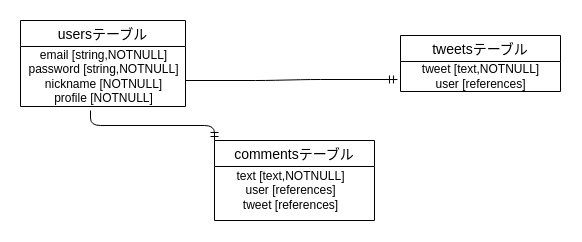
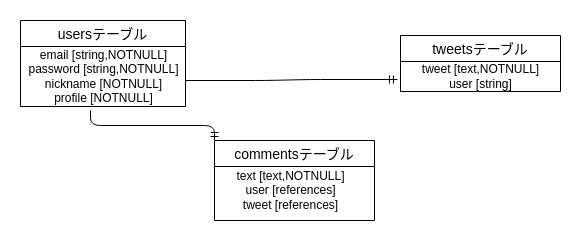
  <mxCell id="0" />
  <mxCell id="1" parent="0" />
  <mxCell id="2" value="usersテーブル" style="swimlane;fontStyle=0;childLayout=stackLayout;horizontal=1;startSize=26;horizontalStack=0;resizeParent=1;resizeParentMax=0;resizeLast=0;collapsible=1;marginBottom=0;align=center;fontSize=14;" parent="1" vertex="1"><mxGeometry x="20" y="20" width="165" height="86" as="geometry" /></mxCell>
  <mxCell id="3" value="email [string,NOTNULL]&lt;br&gt;password [string,NOTNULL]&lt;br&gt;nickname [NOTNULL]&lt;br&gt;profile [NOTNULL]&lt;br&gt;" style="text;html=1;align=center;verticalAlign=middle;resizable=0;points=[];autosize=1;" parent="2" vertex="1"><mxGeometry y="26" width="165" height="60" as="geometry" /></mxCell>
  <mxCell id="4" value="tweetsテーブル" style="swimlane;fontStyle=0;childLayout=stackLayout;horizontal=1;startSize=26;horizontalStack=0;resizeParent=1;resizeParentMax=0;resizeLast=0;collapsible=1;marginBottom=0;align=center;fontSize=14;" vertex="1" parent="1"><mxGeometry x="400" y="35" width="160" height="56" as="geometry" /></mxCell>
- <mxCell id="5" value="tweet [text,NOTNULL]&lt;br&gt;user [references]" style="text;html=1;align=center;verticalAlign=middle;resizable=0;points=[];autosize=1;" vertex="1" parent="4"><mxGeometry y="26" width="160" height="30" as="geometry" /></mxCell>
+ <mxCell id="5" value="tweet [text,NOTNULL]&lt;br&gt;user [string]" style="text;html=1;align=center;verticalAlign=middle;resizable=0;points=[];autosize=1;" vertex="1" parent="4"><mxGeometry y="26" width="160" height="30" as="geometry" /></mxCell>
  <mxCell id="6" value="commentsテーブル" style="swimlane;fontStyle=0;childLayout=stackLayout;horizontal=1;startSize=26;horizontalStack=0;resizeParent=1;resizeParentMax=0;resizeLast=0;collapsible=1;marginBottom=0;align=center;fontSize=14;" vertex="1" parent="1"><mxGeometry x="214" y="140" width="160" height="80" as="geometry" /></mxCell>
  <mxCell id="7" value="text [text,NOTNULL]&lt;br&gt;user [references]&lt;br&gt;tweet [references]&lt;br&gt;" style="text;html=1;align=center;verticalAlign=middle;resizable=0;points=[];autosize=1;" vertex="1" parent="1"><mxGeometry x="230" y="165" width="120" height="50" as="geometry" /></mxCell>
  <mxCell id="8" value="" style="fontSize=12;html=1;endArrow=ERmandOne;entryX=-0.019;entryY=0.6;entryDx=0;entryDy=0;entryPerimeter=0;" edge="1" parent="1" target="5"><mxGeometry width="100" height="100" relative="1" as="geometry"><mxPoint x="185" y="80" as="sourcePoint" /><mxPoint x="285" y="-20" as="targetPoint" /><Array as="points"><mxPoint x="265" y="80" /><mxPoint x="310" y="79" /></Array></mxGeometry></mxCell>
  <mxCell id="9" value="" style="edgeStyle=elbowEdgeStyle;fontSize=12;html=1;endArrow=ERmandOne;elbow=vertical;entryX=0;entryY=0;entryDx=0;entryDy=0;" edge="1" parent="1" target="6"><mxGeometry width="100" height="100" relative="1" as="geometry"><mxPoint x="90" y="110" as="sourcePoint" /><mxPoint x="214" y="170" as="targetPoint" /></mxGeometry></mxCell>
